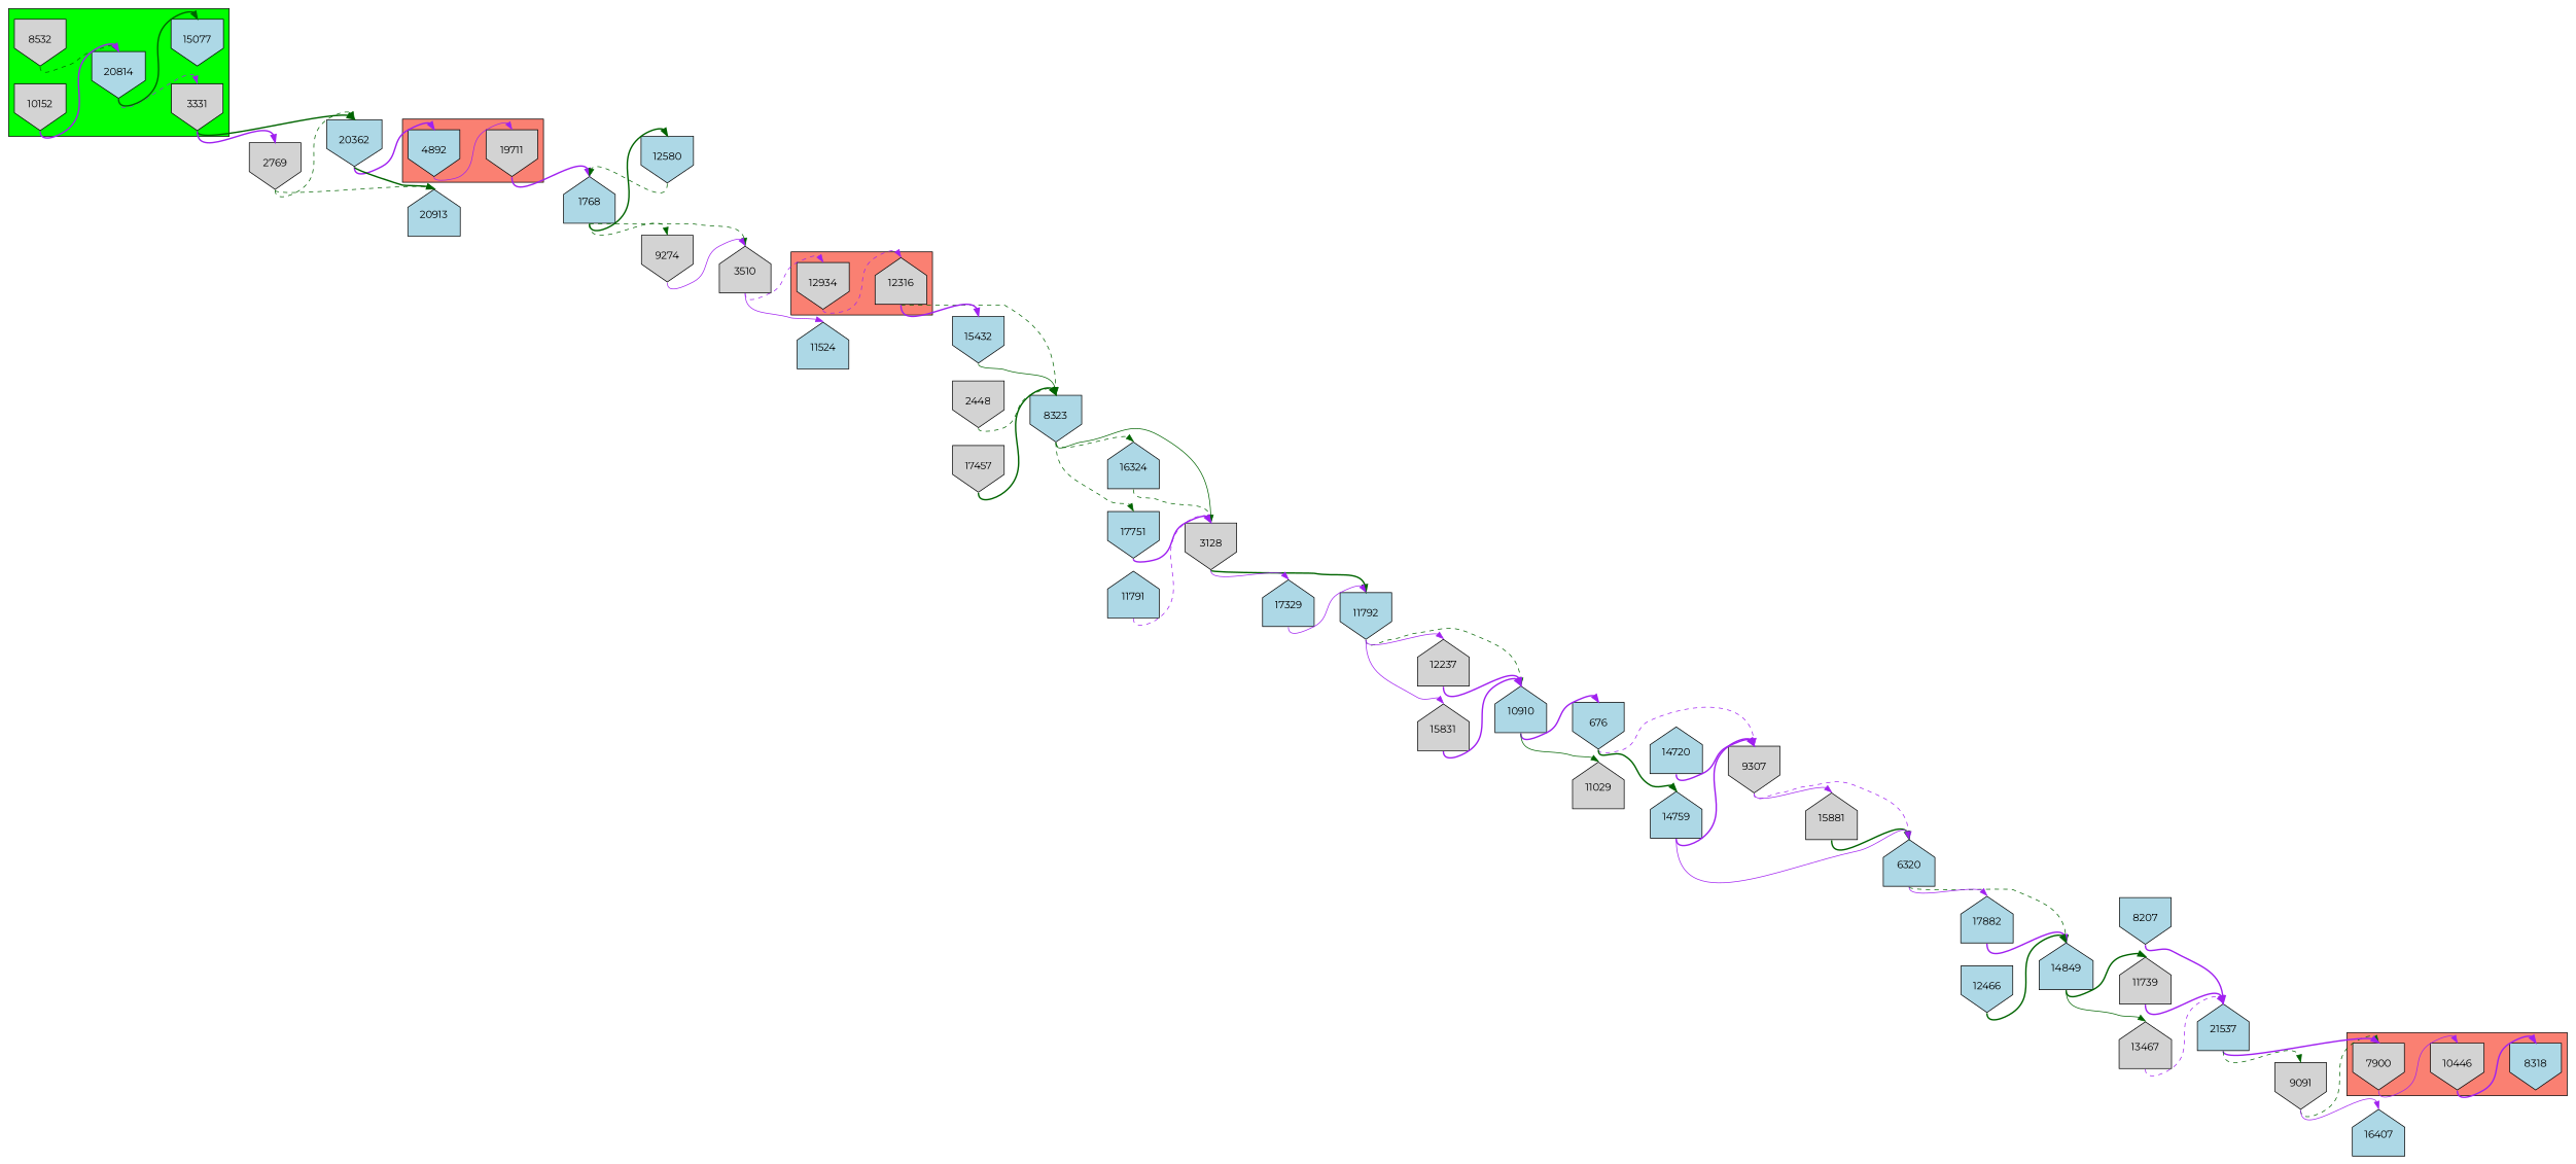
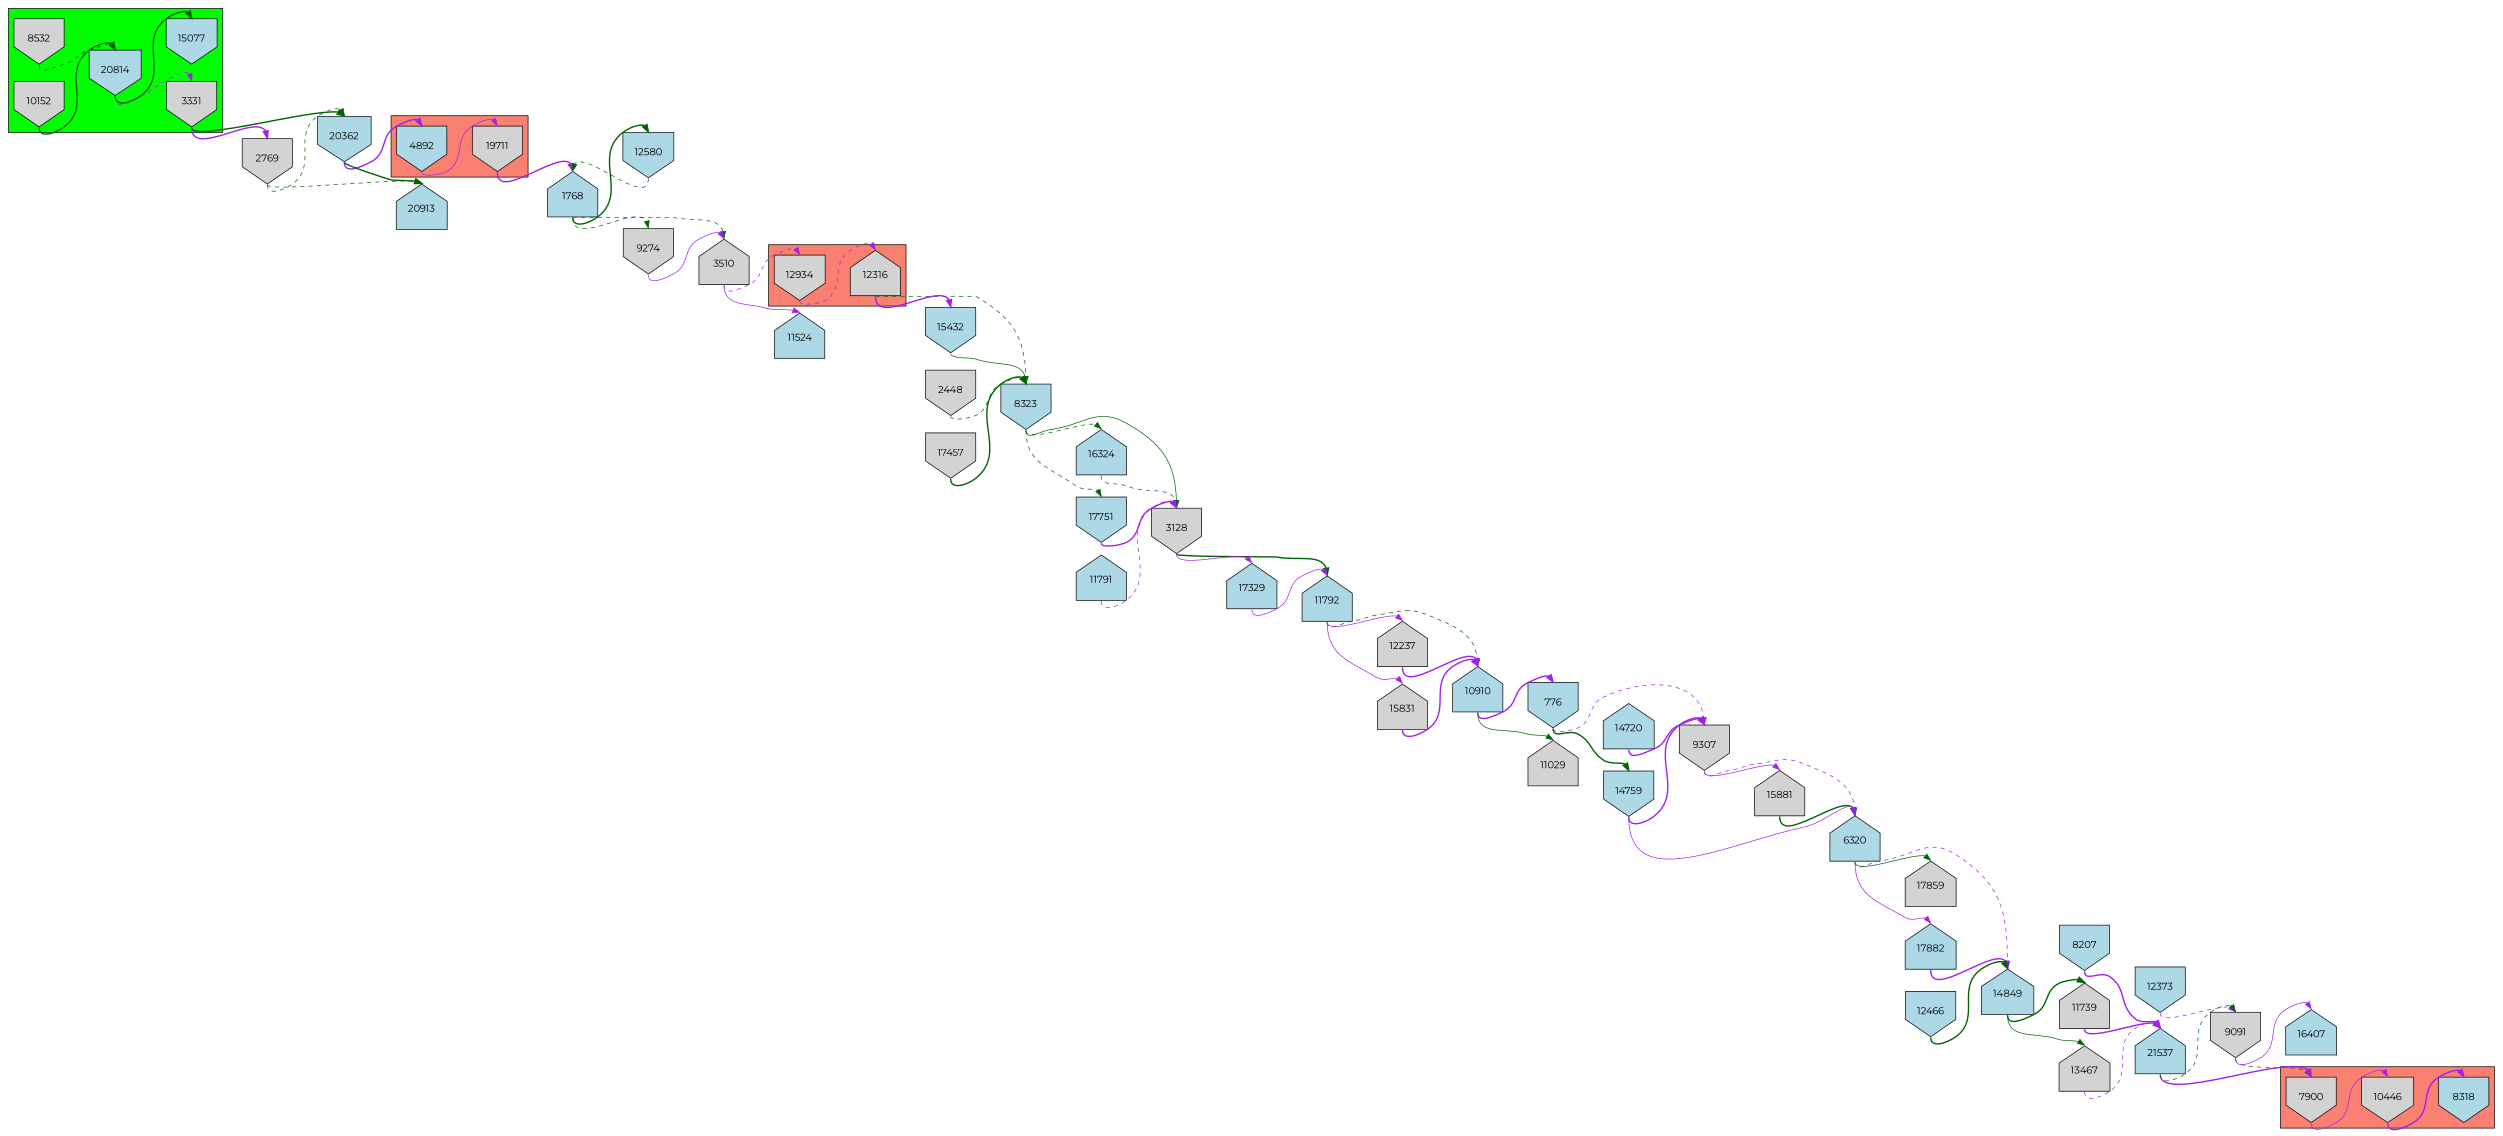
  digraph {
    fontname=Montserrat
    rankdir=LR
    node [fillcolor=lightblue fontname=Montserrat shape=invhouse style=filled]
    edge [color=purple fontname=Montserrat headport=n style=bold tailport=s]
    7900 [fillcolor=lightgrey height=1 width=1]
    10446 [fillcolor=lightgrey height=1 width=1]
    8318 [height=1 width=1]
    12934 [fillcolor=lightgrey height=1 width=1]
    12316 [fillcolor=lightgrey height=1 shape=house width=1]
    4892 [height=1 width=1]
    19711 [fillcolor=lightgrey height=1 width=1]
    8532 [fillcolor=lightgrey height=1 width=1]
    10152 [fillcolor=lightgrey height=1 width=1]
    20814 [height=1 width=1]
    3331 [fillcolor=lightgrey height=1 width=1]
    15077 [height=1 width=1]
    8323 [height=1 width=1]
    15432 [height=1 width=1]
    1768 [height=1 shape=house width=1]
    20362 [height=1 width=1]
    2769 [fillcolor=lightgrey height=1 width=1]
    3128 [fillcolor=lightgrey height=1 width=1]
    16324 [height=1 shape=house width=1]
    17751 [height=1 width=1]
    3510 [fillcolor=lightgrey height=1 shape=house width=1]
    9274 [fillcolor=lightgrey height=1 width=1]
    12580 [height=1 width=1]
    20913 [height=1 shape=house width=1]
    9091 [fillcolor=lightgrey height=1 width=1]
    16407 [height=1 shape=house width=1]
+   12373 [height=1 width=1]
    21537 [height=1 shape=house width=1]
    8207 [height=1 width=1]
    11739 [fillcolor=lightgrey height=1 shape=house width=1]
    14849 [height=1 shape=house width=1]
    13467 [fillcolor=lightgrey height=1 shape=house width=1]
    6320 [height=1 shape=house width=1]
+   17859 [fillcolor=lightgrey height=1 shape=house width=1]
    17882 [height=1 shape=house width=1]
    9307 [fillcolor=lightgrey height=1 width=1]
    15881 [fillcolor=lightgrey height=1 shape=house width=1]
-   776 [height=1 width=1 label=676]
-   14759 [height=1 shape=house width=1]
+   776 [height=1 width=1]
+   14759 [height=1 width=1]
    10910 [height=1 shape=house width=1]
    11029 [fillcolor=lightgrey height=1 shape=house width=1]
-   11792 [height=1 width=1]
+   11792 [height=1 shape=house width=1]
    12237 [fillcolor=lightgrey height=1 shape=house width=1]
    15831 [fillcolor=lightgrey height=1 shape=house width=1]
    17329 [height=1 shape=house width=1]
    11791 [height=1 shape=house width=1]
    2448 [fillcolor=lightgrey height=1 width=1]
    11524 [height=1 shape=house width=1]
    17457 [fillcolor=lightgrey height=1 width=1]
    14720 [height=1 shape=house width=1]
    12466 [height=1 width=1]
    subgraph cluster_1 {
      fillcolor=salmon
      style=filled
      7900
      10446
      8318
    }
    subgraph cluster_2 {
      fillcolor=salmon
      style=filled
      12934
      12316
    }
    subgraph cluster_3 {
      fillcolor=salmon
      style=filled
      4892
      19711
    }
    subgraph cluster_4 {
      fillcolor=green
      style=filled
      8532
      10152
      20814
      3331
      15077
    }
    7900 -> 10446 [style=solid]
    10446 -> 8318
    12934 -> 12316 [style=dashed]
    12316 -> 8323 [color=darkgreen style=dashed]
    12316 -> 15432
    4892 -> 19711 [style=solid]
    19711 -> 1768
    8532 -> 20814 [color=darkgreen style=dashed]
-   10152 -> 20814
+   10152 -> 20814 [color=darkgreen]
    20814 -> 3331 [style=dashed]
    20814 -> 15077 [color=darkgreen]
    3331 -> 20362 [color=darkgreen]
    3331 -> 2769
    8323 -> 3128 [color=darkgreen style=solid]
    8323 -> 16324 [color=darkgreen style=dashed]
    8323 -> 17751 [color=darkgreen style=dashed]
    15432 -> 8323 [color=darkgreen style=solid]
    1768 -> 3510 [color=darkgreen style=dashed]
    1768 -> 9274 [color=darkgreen style=dashed]
    1768 -> 12580 [color=darkgreen]
    20362 -> 4892
    20362 -> 20913 [color=darkgreen]
    2769 -> 20362 [color=darkgreen style=dashed]
    2769 -> 20913 [color=darkgreen style=dashed]
    3128 -> 11792 [color=darkgreen]
    3128 -> 17329 [style=solid]
    16324 -> 3128 [color=darkgreen style=dashed]
    17751 -> 3128
    3510 -> 12934 [style=dashed]
    3510 -> 11524 [style=solid]
    9274 -> 3510 [style=solid]
    12580 -> 1768 [color=darkgreen style=dashed]
    9091 -> 7900 [color=darkgreen style=dashed]
    9091 -> 16407 [style=solid]
+   12373 -> 9091 [style=dashed]
    21537 -> 7900
    21537 -> 9091 [color=darkgreen style=dashed]
    8207 -> 21537
    11739 -> 21537
    14849 -> 11739 [color=darkgreen]
    14849 -> 13467 [color=darkgreen style=solid]
    13467 -> 21537 [style=dashed]
-   6320 -> 14849 [color=darkgreen style=dashed]
+   6320 -> 14849 [style=dashed]
+   6320 -> 17859 [color=darkgreen style=solid]
    6320 -> 17882 [style=solid]
    17882 -> 14849
    9307 -> 6320 [style=dashed]
    9307 -> 15881 [style=solid]
    15881 -> 6320 [color=darkgreen]
    776 -> 9307 [style=dashed]
    776 -> 14759 [color=darkgreen]
    14759 -> 6320 [style=solid]
    14759 -> 9307
    10910 -> 776
    10910 -> 11029 [color=darkgreen style=solid]
    11792 -> 10910 [color=darkgreen style=dashed]
    11792 -> 12237 [style=solid]
    11792 -> 15831 [style=solid]
    12237 -> 10910
    15831 -> 10910
    17329 -> 11792 [style=solid]
    11791 -> 3128 [style=dashed]
    2448 -> 8323 [color=darkgreen style=dashed]
    17457 -> 8323 [color=darkgreen]
    14720 -> 9307
    12466 -> 14849 [color=darkgreen]
  }
